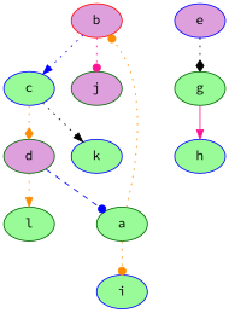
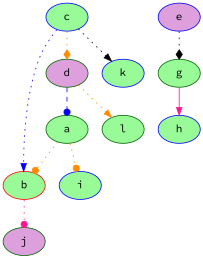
  digraph {
    fontname="Source Code Pro"
    node [color=blue fillcolor=palegreen fontname="Source Code Pro" style=filled]
    edge [arrowhead=normal color=darkorange fontname="Source Code Pro" style=dotted]
-   b [color=red fillcolor=plum]
+   b [color=red]
    c
    j [color=darkgreen fillcolor=plum]
    d [color=darkgreen fillcolor=plum]
    k
    a [color=darkgreen]
    l [color=darkgreen]
    i
    e [fillcolor=plum]
    g [color=darkgreen]
    h
-   b -> c [color=blue]
+   c -> b [color=blue]
    b -> j [arrowhead=dot color=deeppink]
    c -> d [arrowhead=diamond]
    c -> k [color=black]
    d -> a [arrowhead=dot color=blue style=dashed]
    d -> l
    a -> b [arrowhead=dot]
    a -> i [arrowhead=dot]
    e -> g [arrowhead=diamond color=black]
    g -> h [color=deeppink style=solid]
  }
